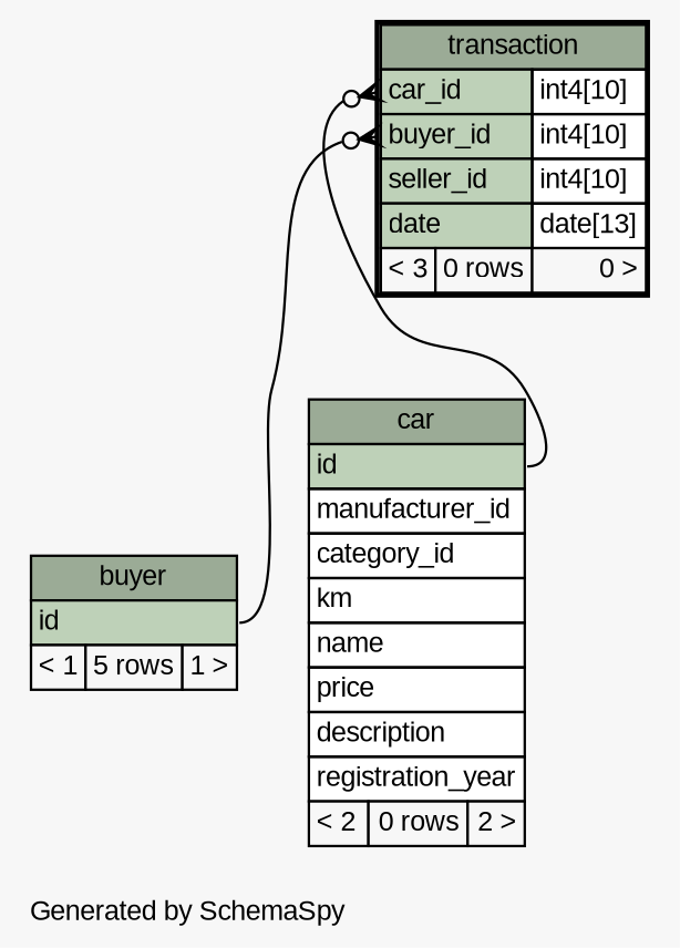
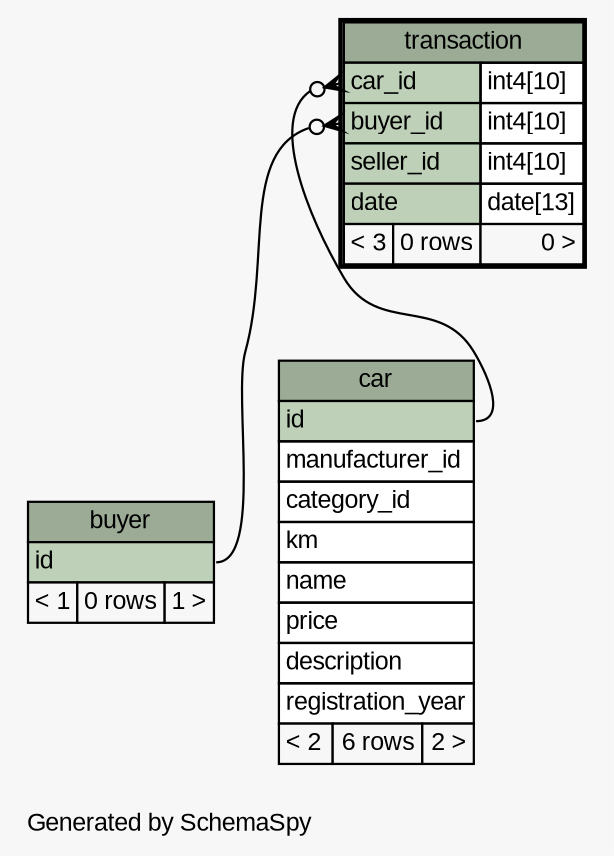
  digraph {
    bgcolor="#f7f7f7"
    fontname="Liberation Sans"
    fontsize=11
    label="\nGenerated by SchemaSpy"
    labeljust=l
    nodesep=0.18
    rankdir=TB
    ranksep=0.46
    node [fontname="Liberation Sans" fontsize=11 shape=plaintext]
    edge [arrowhead=none arrowsize=0.8 arrowtail=crowodot dir=back fontname="Liberation Sans" headport="id:e"]
    n1 [label=<     <TABLE BORDER="2" CELLBORDER="1" CELLSPACING="0" BGCOLOR="#ffffff">       <TR><TD COLSPAN="3" BGCOLOR="#9bab96" ALIGN="CENTER">transaction</TD></TR>       <TR><TD PORT="car_id" COLSPAN="2" BGCOLOR="#bed1b8" ALIGN="LEFT">car_id</TD><TD PORT="car_id.type" ALIGN="LEFT">int4[10]</TD></TR>       <TR><TD PORT="buyer_id" COLSPAN="2" BGCOLOR="#bed1b8" ALIGN="LEFT">buyer_id</TD><TD PORT="buyer_id.type" ALIGN="LEFT">int4[10]</TD></TR>       <TR><TD PORT="seller_id" COLSPAN="2" BGCOLOR="#bed1b8" ALIGN="LEFT">seller_id</TD><TD PORT="seller_id.type" ALIGN="LEFT">int4[10]</TD></TR>       <TR><TD PORT="date" COLSPAN="2" BGCOLOR="#bed1b8" ALIGN="LEFT">date</TD><TD PORT="date.type" ALIGN="LEFT">date[13]</TD></TR>       <TR><TD ALIGN="LEFT" BGCOLOR="#f7f7f7">&lt; 3</TD><TD ALIGN="RIGHT" BGCOLOR="#f7f7f7">0 rows</TD><TD ALIGN="RIGHT" BGCOLOR="#f7f7f7">0 &gt;</TD></TR>     </TABLE>>]
-   n2 [label=<     <TABLE BORDER="0" CELLBORDER="1" CELLSPACING="0" BGCOLOR="#ffffff">       <TR><TD COLSPAN="3" BGCOLOR="#9bab96" ALIGN="CENTER">buyer</TD></TR>       <TR><TD PORT="id" COLSPAN="3" BGCOLOR="#bed1b8" ALIGN="LEFT">id</TD></TR>       <TR><TD ALIGN="LEFT" BGCOLOR="#f7f7f7">&lt; 1</TD><TD ALIGN="RIGHT" BGCOLOR="#f7f7f7">5 rows</TD><TD ALIGN="RIGHT" BGCOLOR="#f7f7f7">1 &gt;</TD></TR>     </TABLE>>]
-   n3 [label=<     <TABLE BORDER="0" CELLBORDER="1" CELLSPACING="0" BGCOLOR="#ffffff">       <TR><TD COLSPAN="3" BGCOLOR="#9bab96" ALIGN="CENTER">car</TD></TR>       <TR><TD PORT="id" COLSPAN="3" BGCOLOR="#bed1b8" ALIGN="LEFT">id</TD></TR>       <TR><TD PORT="manufacturer_id" COLSPAN="3" ALIGN="LEFT">manufacturer_id</TD></TR>       <TR><TD PORT="category_id" COLSPAN="3" ALIGN="LEFT">category_id</TD></TR>       <TR><TD PORT="km" COLSPAN="3" ALIGN="LEFT">km</TD></TR>       <TR><TD PORT="name" COLSPAN="3" ALIGN="LEFT">name</TD></TR>       <TR><TD PORT="price" COLSPAN="3" ALIGN="LEFT">price</TD></TR>       <TR><TD PORT="description" COLSPAN="3" ALIGN="LEFT">description</TD></TR>       <TR><TD PORT="registration_year" COLSPAN="3" ALIGN="LEFT">registration_year</TD></TR>       <TR><TD ALIGN="LEFT" BGCOLOR="#f7f7f7">&lt; 2</TD><TD ALIGN="RIGHT" BGCOLOR="#f7f7f7">0 rows</TD><TD ALIGN="RIGHT" BGCOLOR="#f7f7f7">2 &gt;</TD></TR>     </TABLE>>]
+   n2 [label=<     <TABLE BORDER="0" CELLBORDER="1" CELLSPACING="0" BGCOLOR="#ffffff">       <TR><TD COLSPAN="3" BGCOLOR="#9bab96" ALIGN="CENTER">buyer</TD></TR>       <TR><TD PORT="id" COLSPAN="3" BGCOLOR="#bed1b8" ALIGN="LEFT">id</TD></TR>       <TR><TD ALIGN="LEFT" BGCOLOR="#f7f7f7">&lt; 1</TD><TD ALIGN="RIGHT" BGCOLOR="#f7f7f7">0 rows</TD><TD ALIGN="RIGHT" BGCOLOR="#f7f7f7">1 &gt;</TD></TR>     </TABLE>>]
+   n3 [label=<     <TABLE BORDER="0" CELLBORDER="1" CELLSPACING="0" BGCOLOR="#ffffff">       <TR><TD COLSPAN="3" BGCOLOR="#9bab96" ALIGN="CENTER">car</TD></TR>       <TR><TD PORT="id" COLSPAN="3" BGCOLOR="#bed1b8" ALIGN="LEFT">id</TD></TR>       <TR><TD PORT="manufacturer_id" COLSPAN="3" ALIGN="LEFT">manufacturer_id</TD></TR>       <TR><TD PORT="category_id" COLSPAN="3" ALIGN="LEFT">category_id</TD></TR>       <TR><TD PORT="km" COLSPAN="3" ALIGN="LEFT">km</TD></TR>       <TR><TD PORT="name" COLSPAN="3" ALIGN="LEFT">name</TD></TR>       <TR><TD PORT="price" COLSPAN="3" ALIGN="LEFT">price</TD></TR>       <TR><TD PORT="description" COLSPAN="3" ALIGN="LEFT">description</TD></TR>       <TR><TD PORT="registration_year" COLSPAN="3" ALIGN="LEFT">registration_year</TD></TR>       <TR><TD ALIGN="LEFT" BGCOLOR="#f7f7f7">&lt; 2</TD><TD ALIGN="RIGHT" BGCOLOR="#f7f7f7">6 rows</TD><TD ALIGN="RIGHT" BGCOLOR="#f7f7f7">2 &gt;</TD></TR>     </TABLE>>]
    n1 -> n2 [tailport="buyer_id:w"]
    n1 -> n3 [tailport="car_id:w"]
  }
